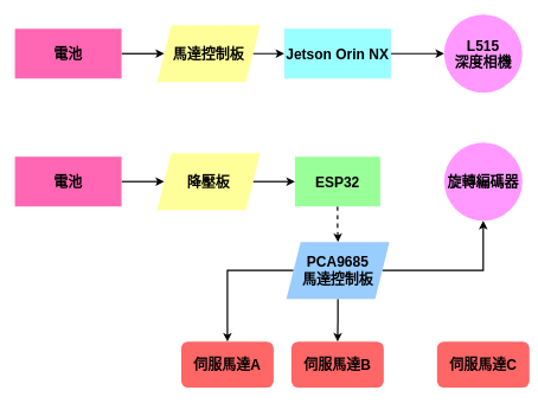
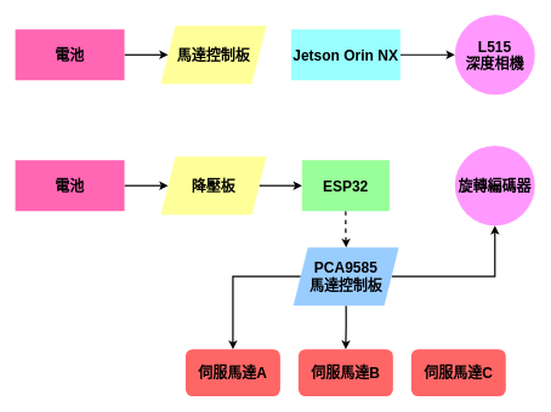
  <mxCell id="0" />
  <mxCell id="1" parent="0" />
  <mxCell id="2" value="" style="edgeStyle=orthogonalEdgeStyle;rounded=0;orthogonalLoop=1;jettySize=auto;html=1;fontStyle=1;strokeColor=#000000;strokeWidth=2;dashed=1;" parent="1" source="3" target="11" edge="1"><mxGeometry relative="1" as="geometry" /></mxCell>
  <mxCell id="3" value="ESP32" style="rounded=0;whiteSpace=wrap;html=1;fontSize=20;fontStyle=1;fillColor=#99FF99;fontColor=#000000;strokeColor=none;" parent="1" vertex="1"><mxGeometry x="414" y="220" width="120" height="70" as="geometry" /></mxCell>
  <mxCell id="4" value="" style="edgeStyle=orthogonalEdgeStyle;rounded=0;orthogonalLoop=1;jettySize=auto;html=1;fontStyle=1;strokeColor=#000000;strokeWidth=2;" parent="1" source="5" target="6" edge="1"><mxGeometry relative="1" as="geometry" /></mxCell>
  <mxCell id="5" value="Jetson Orin NX" style="rounded=0;whiteSpace=wrap;html=1;fontSize=20;fontStyle=1;fillColor=#99FFFF;fontColor=#000000;strokeColor=none;" parent="1" vertex="1"><mxGeometry x="399" y="40" width="150" height="70" as="geometry" /></mxCell>
  <mxCell id="6" value="&lt;span style=&quot;font-size: 20px;&quot;&gt;L515&lt;/span&gt;&lt;div&gt;&lt;span style=&quot;font-size: 20px;&quot;&gt;深度相機&lt;/span&gt;&lt;/div&gt;" style="ellipse;whiteSpace=wrap;html=1;aspect=fixed;fontStyle=1;fillColor=#FF99FF;strokeColor=none;fontColor=#000000;" parent="1" vertex="1"><mxGeometry x="624" y="20" width="110" height="110" as="geometry" /></mxCell>
  <mxCell id="7" value="伺服馬達A" style="rounded=1;whiteSpace=wrap;html=1;fontSize=20;fontStyle=1;fillColor=#FF6666;fontColor=#000000;strokeColor=none;" parent="1" vertex="1"><mxGeometry x="254" y="480" width="130" height="65" as="geometry" /></mxCell>
  <mxCell id="8" value="" style="edgeStyle=orthogonalEdgeStyle;rounded=0;orthogonalLoop=1;jettySize=auto;html=1;fontStyle=1;strokeColor=#000000;strokeWidth=2;" parent="1" source="11" target="21" edge="1"><mxGeometry relative="1" as="geometry" /></mxCell>
  <mxCell id="9" style="edgeStyle=orthogonalEdgeStyle;rounded=0;orthogonalLoop=1;jettySize=auto;html=1;entryX=0.5;entryY=0;entryDx=0;entryDy=0;fontStyle=1;strokeColor=#000000;strokeWidth=2;" parent="1" source="11" target="7" edge="1"><mxGeometry relative="1" as="geometry" /></mxCell>
  <mxCell id="10" style="edgeStyle=orthogonalEdgeStyle;rounded=0;orthogonalLoop=1;jettySize=auto;html=1;fontStyle=1;strokeColor=#000000;strokeWidth=2;" parent="1" source="11" target="16" edge="1"><mxGeometry relative="1" as="geometry" /></mxCell>
- <mxCell id="11" value="PCA9685&lt;div&gt;馬達控制板&lt;/div&gt;" style="shape=parallelogram;perimeter=parallelogramPerimeter;whiteSpace=wrap;html=1;fixedSize=1;fontSize=20;fontStyle=1;fillColor=#99CCFF;fontColor=#000000;strokeColor=none;" parent="1" vertex="1"><mxGeometry x="402" y="340" width="145" height="80" as="geometry" /></mxCell>
- <mxCell id="12" value="" style="edgeStyle=orthogonalEdgeStyle;rounded=0;orthogonalLoop=1;jettySize=auto;html=1;fontStyle=1;strokeColor=#000000;strokeWidth=2;" parent="1" source="13" target="5" edge="1"><mxGeometry relative="1" as="geometry" /></mxCell>
+ <mxCell id="11" value="PCA9585&lt;div&gt;馬達控制板&lt;/div&gt;" style="shape=parallelogram;perimeter=parallelogramPerimeter;whiteSpace=wrap;html=1;fixedSize=1;fontSize=20;fontStyle=1;fillColor=#99CCFF;fontColor=#000000;strokeColor=none;" parent="1" vertex="1"><mxGeometry x="402" y="340" width="145" height="80" as="geometry" /></mxCell>
  <mxCell id="13" value="馬達控制板" style="shape=parallelogram;perimeter=parallelogramPerimeter;whiteSpace=wrap;html=1;fixedSize=1;fontSize=20;gradientColor=none;fillColor=#FFFF99;fontColor=#000000;fontStyle=1;strokeColor=none;" parent="1" vertex="1"><mxGeometry x="220" y="35" width="145" height="80" as="geometry" /></mxCell>
  <mxCell id="14" value="" style="edgeStyle=orthogonalEdgeStyle;rounded=0;orthogonalLoop=1;jettySize=auto;html=1;fontStyle=1;strokeColor=#000000;strokeWidth=2;" parent="1" source="15" target="3" edge="1"><mxGeometry relative="1" as="geometry" /></mxCell>
  <mxCell id="15" value="降壓板" style="shape=parallelogram;perimeter=parallelogramPerimeter;whiteSpace=wrap;html=1;fixedSize=1;fontSize=20;fillColor=#FFFF99;fontColor=#000000;fontStyle=1;strokeColor=none;" parent="1" vertex="1"><mxGeometry x="220" y="215" width="145" height="80" as="geometry" /></mxCell>
  <mxCell id="16" value="&lt;span style=&quot;font-size: 20px;&quot;&gt;旋轉編碼器&lt;/span&gt;" style="ellipse;whiteSpace=wrap;html=1;aspect=fixed;fontStyle=1;fillColor=#FF99FF;strokeColor=none;fontColor=#000000;" parent="1" vertex="1"><mxGeometry x="624" y="200" width="110" height="110" as="geometry" /></mxCell>
  <mxCell id="17" value="" style="edgeStyle=orthogonalEdgeStyle;rounded=0;orthogonalLoop=1;jettySize=auto;html=1;fontStyle=1;strokeColor=#000000;strokeWidth=2;" parent="1" source="18" target="13" edge="1"><mxGeometry relative="1" as="geometry" /></mxCell>
  <mxCell id="18" value="電池" style="rounded=0;whiteSpace=wrap;html=1;fontSize=20;fontStyle=1;fillColor=#FF66B3;fontColor=#000000;strokeColor=none;" parent="1" vertex="1"><mxGeometry x="20" y="40" width="150" height="70" as="geometry" /></mxCell>
  <mxCell id="19" value="" style="edgeStyle=orthogonalEdgeStyle;rounded=0;orthogonalLoop=1;jettySize=auto;html=1;fontStyle=1;strokeColor=#000000;strokeWidth=2;" parent="1" source="20" target="15" edge="1"><mxGeometry relative="1" as="geometry" /></mxCell>
  <mxCell id="20" value="電池" style="rounded=0;whiteSpace=wrap;html=1;fontSize=20;fontStyle=1;fillColor=#FF66B3;fontColor=#000000;strokeColor=none;" parent="1" vertex="1"><mxGeometry x="20" y="220" width="150" height="70" as="geometry" /></mxCell>
  <mxCell id="21" value="伺服馬達B" style="rounded=1;whiteSpace=wrap;html=1;fontSize=20;fontStyle=1;fillColor=#FF6666;fontColor=#000000;strokeColor=none;" parent="1" vertex="1"><mxGeometry x="409" y="480" width="130" height="65" as="geometry" /></mxCell>
- <mxCell id="22" value="伺服馬達C" style="rounded=1;whiteSpace=wrap;html=1;fontSize=20;fontStyle=1;fillColor=#FF6666;fontColor=#000000;strokeColor=none;" parent="1" vertex="1"><mxGeometry x="614" y="480" width="130" height="65" as="geometry" /></mxCell>
+ <mxCell id="22" value="伺服馬達C" style="rounded=1;whiteSpace=wrap;html=1;fontSize=20;fontStyle=1;fillColor=#FF6666;fontColor=#000000;strokeColor=none;" parent="1" vertex="1"><mxGeometry x="564" y="480" width="130" height="65" as="geometry" /></mxCell>
